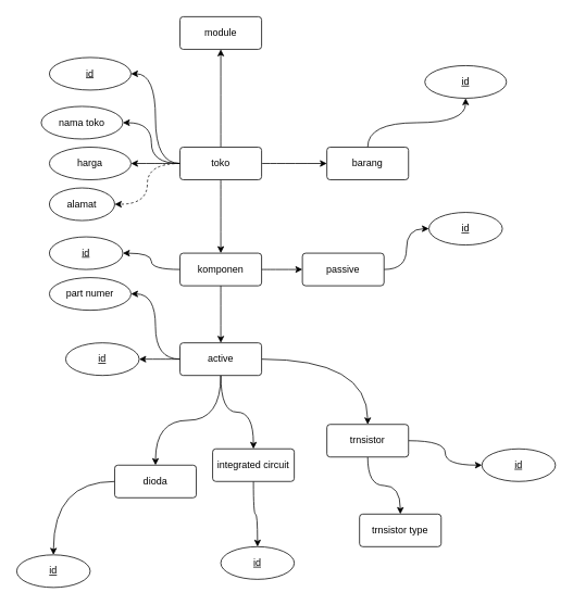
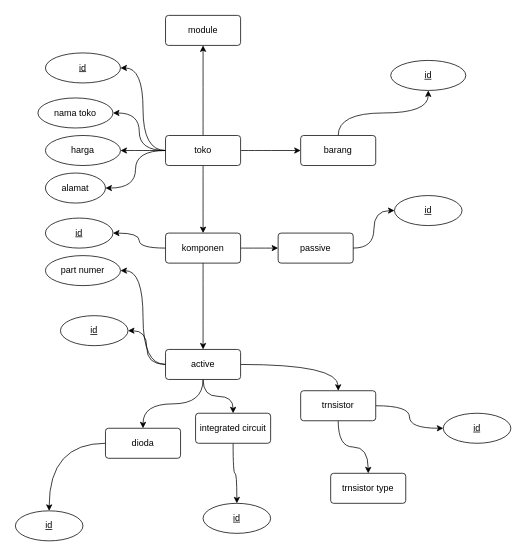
  <mxCell id="0" />
  <mxCell id="1" parent="0" />
  <mxCell id="2" style="edgeStyle=orthogonalEdgeStyle;curved=1;rounded=0;orthogonalLoop=1;jettySize=auto;html=1;entryX=1;entryY=0.5;entryDx=0;entryDy=0;" parent="1" source="9" target="10" edge="1"><mxGeometry relative="1" as="geometry" /></mxCell>
  <mxCell id="3" style="edgeStyle=orthogonalEdgeStyle;curved=1;rounded=0;orthogonalLoop=1;jettySize=auto;html=1;entryX=1;entryY=0.5;entryDx=0;entryDy=0;" parent="1" source="9" target="11" edge="1"><mxGeometry relative="1" as="geometry" /></mxCell>
  <mxCell id="4" style="edgeStyle=orthogonalEdgeStyle;curved=1;rounded=0;orthogonalLoop=1;jettySize=auto;html=1;entryX=1;entryY=0.5;entryDx=0;entryDy=0;" parent="1" source="9" target="12" edge="1"><mxGeometry relative="1" as="geometry" /></mxCell>
- <mxCell id="5" style="edgeStyle=orthogonalEdgeStyle;curved=1;rounded=0;orthogonalLoop=1;jettySize=auto;html=1;entryX=1;entryY=0.5;entryDx=0;entryDy=0;dashed=1;" parent="1" source="9" target="13" edge="1"><mxGeometry relative="1" as="geometry" /></mxCell>
+ <mxCell id="5" style="edgeStyle=orthogonalEdgeStyle;curved=1;rounded=0;orthogonalLoop=1;jettySize=auto;html=1;entryX=1;entryY=0.5;entryDx=0;entryDy=0;" parent="1" source="9" target="13" edge="1"><mxGeometry relative="1" as="geometry" /></mxCell>
  <mxCell id="6" style="edgeStyle=orthogonalEdgeStyle;curved=1;rounded=0;orthogonalLoop=1;jettySize=auto;html=1;entryX=0;entryY=0.5;entryDx=0;entryDy=0;" parent="1" source="9" target="15" edge="1"><mxGeometry relative="1" as="geometry" /></mxCell>
  <mxCell id="7" style="edgeStyle=orthogonalEdgeStyle;curved=1;rounded=0;orthogonalLoop=1;jettySize=auto;html=1;fontFamily=Helvetica;fontSize=12;fontColor=default;" parent="1" source="9" target="26" edge="1"><mxGeometry relative="1" as="geometry" /></mxCell>
  <mxCell id="8" style="edgeStyle=orthogonalEdgeStyle;curved=1;rounded=0;orthogonalLoop=1;jettySize=auto;html=1;entryX=0.5;entryY=1;entryDx=0;entryDy=0;fontFamily=Helvetica;fontSize=12;fontColor=default;" parent="1" source="9" target="21" edge="1"><mxGeometry relative="1" as="geometry" /></mxCell>
  <mxCell id="9" value="toko" style="rounded=1;arcSize=10;whiteSpace=wrap;html=1;align=center;" parent="1" vertex="1"><mxGeometry x="220" y="180" width="100" height="40" as="geometry" /></mxCell>
  <mxCell id="10" value="id" style="ellipse;whiteSpace=wrap;html=1;align=center;fontStyle=4;" parent="1" vertex="1"><mxGeometry x="60" y="70" width="100" height="40" as="geometry" /></mxCell>
  <mxCell id="11" value="nama toko" style="ellipse;whiteSpace=wrap;html=1;align=center;" parent="1" vertex="1"><mxGeometry y="130" width="100" height="40" as="geometry" x="50" /></mxCell>
  <mxCell id="12" value="harga" style="ellipse;whiteSpace=wrap;html=1;align=center;" parent="1" vertex="1"><mxGeometry x="60" y="180" width="100" height="40" as="geometry" /></mxCell>
  <mxCell id="13" value="alamat" style="ellipse;whiteSpace=wrap;html=1;align=center;" parent="1" vertex="1"><mxGeometry x="60" y="230" width="80" height="40" as="geometry" /></mxCell>
  <mxCell id="14" style="edgeStyle=orthogonalEdgeStyle;curved=1;rounded=0;orthogonalLoop=1;jettySize=auto;html=1;entryX=0.5;entryY=1;entryDx=0;entryDy=0;exitX=0.5;exitY=0;exitDx=0;exitDy=0;" parent="1" source="15" target="16" edge="1"><mxGeometry relative="1" as="geometry" /></mxCell>
  <mxCell id="15" value="barang" style="rounded=1;arcSize=10;whiteSpace=wrap;html=1;align=center;" parent="1" vertex="1"><mxGeometry x="400" y="180" width="100" height="40" as="geometry" /></mxCell>
  <mxCell id="16" value="id" style="ellipse;whiteSpace=wrap;html=1;align=center;fontStyle=4;" parent="1" vertex="1"><mxGeometry x="520" y="80" width="100" height="40" as="geometry" /></mxCell>
  <mxCell id="17" value="part numer" style="ellipse;whiteSpace=wrap;html=1;align=center;" parent="1" vertex="1"><mxGeometry x="60" y="340" width="100" height="40" as="geometry" /></mxCell>
  <mxCell id="18" style="edgeStyle=orthogonalEdgeStyle;curved=1;rounded=0;orthogonalLoop=1;jettySize=auto;html=1;entryX=0.5;entryY=0;entryDx=0;entryDy=0;fontFamily=Helvetica;fontSize=12;fontColor=default;" parent="1" source="19" target="40" edge="1"><mxGeometry relative="1" as="geometry" /></mxCell>
  <mxCell id="19" value="dioda" style="rounded=1;arcSize=10;whiteSpace=wrap;html=1;align=center;" parent="1" vertex="1"><mxGeometry x="140" y="570" width="100" height="40" as="geometry" /></mxCell>
  <mxCell id="20" value="id" style="ellipse;whiteSpace=wrap;html=1;align=center;fontStyle=4;" parent="1" vertex="1"><mxGeometry x="60" y="290" width="90" height="40" as="geometry" /></mxCell>
  <mxCell id="21" value="module" style="rounded=1;arcSize=10;whiteSpace=wrap;html=1;align=center;" parent="1" vertex="1"><mxGeometry x="220" y="20" width="100" height="40" as="geometry" /></mxCell>
  <mxCell id="22" style="edgeStyle=orthogonalEdgeStyle;curved=1;rounded=0;orthogonalLoop=1;jettySize=auto;html=1;entryX=1;entryY=0.5;entryDx=0;entryDy=0;fontFamily=Helvetica;fontSize=12;fontColor=default;" parent="1" source="26" target="20" edge="1"><mxGeometry relative="1" as="geometry" /></mxCell>
  <mxCell id="23" style="edgeStyle=orthogonalEdgeStyle;curved=1;rounded=0;orthogonalLoop=1;jettySize=auto;html=1;entryX=1;entryY=0.5;entryDx=0;entryDy=0;fontFamily=Helvetica;fontSize=12;fontColor=default;exitX=0;exitY=0.5;exitDx=0;exitDy=0;" parent="1" source="38" target="17" edge="1"><mxGeometry relative="1" as="geometry" /></mxCell>
  <mxCell id="24" style="edgeStyle=orthogonalEdgeStyle;curved=1;rounded=0;orthogonalLoop=1;jettySize=auto;html=1;entryX=0.5;entryY=0;entryDx=0;entryDy=0;fontFamily=Helvetica;fontSize=12;fontColor=default;" parent="1" source="26" target="38" edge="1"><mxGeometry relative="1" as="geometry" /></mxCell>
  <mxCell id="25" style="edgeStyle=orthogonalEdgeStyle;curved=1;rounded=0;orthogonalLoop=1;jettySize=auto;html=1;entryX=0;entryY=0.5;entryDx=0;entryDy=0;fontFamily=Helvetica;fontSize=12;fontColor=default;" parent="1" source="26" target="33" edge="1"><mxGeometry relative="1" as="geometry" /></mxCell>
  <mxCell id="26" value="komponen" style="rounded=1;arcSize=10;whiteSpace=wrap;html=1;align=center;" parent="1" vertex="1"><mxGeometry x="220" y="310" width="100" height="40" as="geometry" /></mxCell>
  <mxCell id="27" style="edgeStyle=orthogonalEdgeStyle;curved=1;rounded=0;orthogonalLoop=1;jettySize=auto;html=1;entryX=0.5;entryY=0;entryDx=0;entryDy=0;fontFamily=Helvetica;fontSize=12;fontColor=default;" parent="1" source="28" target="39" edge="1"><mxGeometry relative="1" as="geometry" /></mxCell>
  <mxCell id="28" value="integrated circuit" style="rounded=1;arcSize=10;whiteSpace=wrap;html=1;align=center;" parent="1" vertex="1"><mxGeometry x="260" y="550" width="100" height="40" as="geometry" /></mxCell>
  <mxCell id="29" style="edgeStyle=orthogonalEdgeStyle;curved=1;rounded=0;orthogonalLoop=1;jettySize=auto;html=1;fontFamily=Helvetica;fontSize=12;fontColor=default;entryX=0;entryY=0.5;entryDx=0;entryDy=0;" parent="1" source="31" target="43" edge="1"><mxGeometry relative="1" as="geometry"><mxPoint x="510" y="560" as="targetPoint" /></mxGeometry></mxCell>
  <mxCell id="30" style="edgeStyle=orthogonalEdgeStyle;curved=1;rounded=0;orthogonalLoop=1;jettySize=auto;html=1;fontFamily=Helvetica;fontSize=12;fontColor=default;" parent="1" source="31" target="44" edge="1"><mxGeometry relative="1" as="geometry" /></mxCell>
  <mxCell id="31" value="trnsistor" style="rounded=1;arcSize=10;whiteSpace=wrap;html=1;align=center;" parent="1" vertex="1"><mxGeometry x="400" y="520" width="100" height="40" as="geometry" /></mxCell>
  <mxCell id="32" style="edgeStyle=orthogonalEdgeStyle;curved=1;rounded=0;orthogonalLoop=1;jettySize=auto;html=1;entryX=0;entryY=0.5;entryDx=0;entryDy=0;fontFamily=Helvetica;fontSize=12;fontColor=default;" parent="1" source="33" target="41" edge="1"><mxGeometry relative="1" as="geometry" /></mxCell>
  <mxCell id="33" value="passive" style="rounded=1;arcSize=10;whiteSpace=wrap;html=1;align=center;" parent="1" vertex="1"><mxGeometry x="370" y="310" width="100" height="40" as="geometry" /></mxCell>
  <mxCell id="34" style="edgeStyle=orthogonalEdgeStyle;curved=1;rounded=0;orthogonalLoop=1;jettySize=auto;html=1;entryX=1;entryY=0.5;entryDx=0;entryDy=0;fontFamily=Helvetica;fontSize=12;fontColor=default;" parent="1" source="38" target="42" edge="1"><mxGeometry relative="1" as="geometry" /></mxCell>
  <mxCell id="35" style="edgeStyle=orthogonalEdgeStyle;curved=1;rounded=0;orthogonalLoop=1;jettySize=auto;html=1;fontFamily=Helvetica;fontSize=12;fontColor=default;" parent="1" source="38" target="19" edge="1"><mxGeometry relative="1" as="geometry" /></mxCell>
  <mxCell id="36" style="edgeStyle=orthogonalEdgeStyle;curved=1;rounded=0;orthogonalLoop=1;jettySize=auto;html=1;entryX=0.5;entryY=0;entryDx=0;entryDy=0;fontFamily=Helvetica;fontSize=12;fontColor=default;" parent="1" source="38" target="28" edge="1"><mxGeometry relative="1" as="geometry" /></mxCell>
  <mxCell id="37" style="edgeStyle=orthogonalEdgeStyle;curved=1;rounded=0;orthogonalLoop=1;jettySize=auto;html=1;fontFamily=Helvetica;fontSize=12;fontColor=default;" parent="1" source="38" target="31" edge="1"><mxGeometry relative="1" as="geometry" /></mxCell>
- <mxCell id="38" value="active" style="rounded=1;arcSize=10;whiteSpace=wrap;html=1;align=center;" parent="1" vertex="1"><mxGeometry x="220" y="420" width="100" height="40" as="geometry" /></mxCell>
+ <mxCell id="38" value="active" style="rounded=1;arcSize=10;whiteSpace=wrap;html=1;align=center;" parent="1" vertex="1"><mxGeometry x="220" y="465" width="100" height="40" as="geometry" /></mxCell>
  <mxCell id="39" value="id" style="ellipse;whiteSpace=wrap;html=1;align=center;fontStyle=4;" parent="1" vertex="1"><mxGeometry x="270" y="670" width="90" height="40" as="geometry" /></mxCell>
  <mxCell id="40" value="id" style="ellipse;whiteSpace=wrap;html=1;align=center;fontStyle=4;" parent="1" vertex="1"><mxGeometry x="20" y="680" width="90" height="40" as="geometry" /></mxCell>
  <mxCell id="41" value="id" style="ellipse;whiteSpace=wrap;html=1;align=center;fontStyle=4;" parent="1" vertex="1"><mxGeometry x="525" y="260" width="90" height="40" as="geometry" /></mxCell>
  <mxCell id="42" value="id" style="ellipse;whiteSpace=wrap;html=1;align=center;fontStyle=4;" parent="1" vertex="1"><mxGeometry x="80" y="420" width="90" height="40" as="geometry" /></mxCell>
  <mxCell id="43" value="id" style="ellipse;whiteSpace=wrap;html=1;align=center;fontStyle=4;" parent="1" vertex="1"><mxGeometry x="590" y="550" width="90" height="40" as="geometry" /></mxCell>
  <mxCell id="44" value="trnsistor type" style="rounded=1;arcSize=10;whiteSpace=wrap;html=1;align=center;" parent="1" vertex="1"><mxGeometry x="440" y="630" width="100" height="40" as="geometry" /></mxCell>
